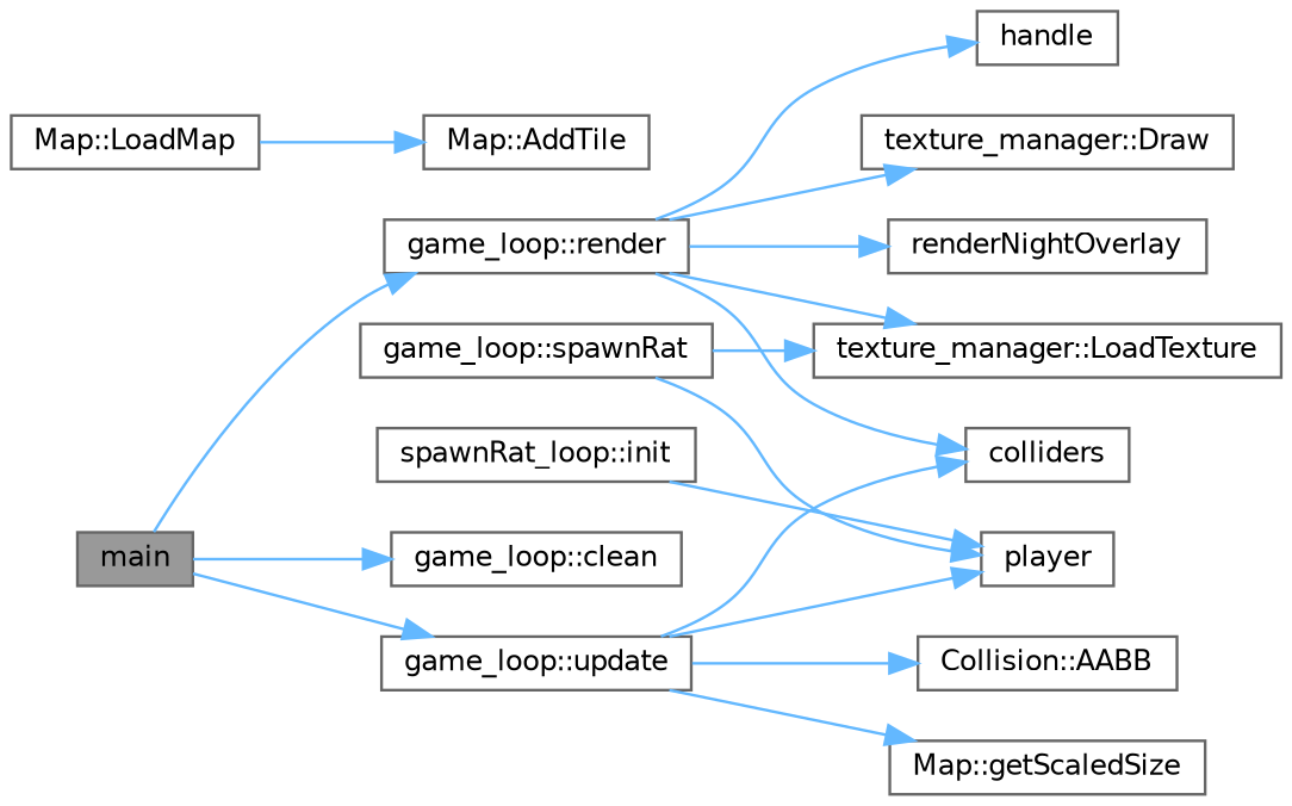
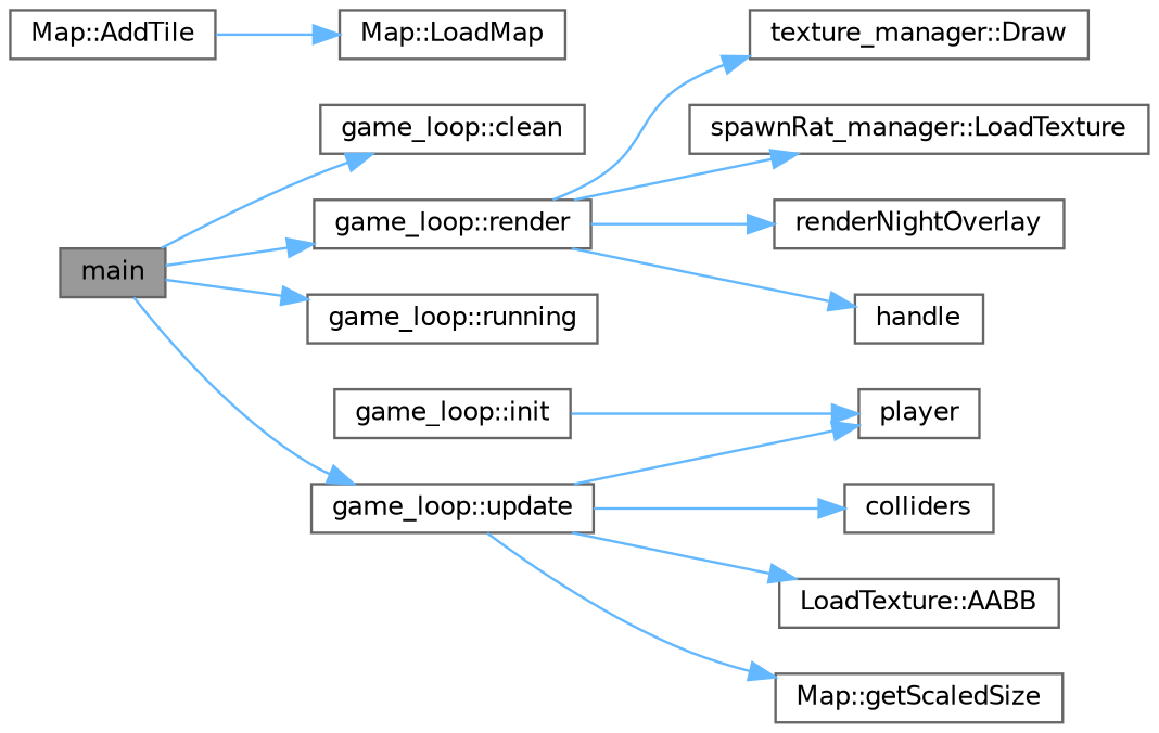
  digraph {
    rankdir=LR
    node [color=grey40 fillcolor=white fontname=Helvetica fontsize=10 shape=box style=filled]
    edge [color=steelblue1 fontname=Helvetica fontsize=10 labelfontname=Helvetica labelfontsize=10 style=solid]
    n1 [color=gray40 fillcolor=grey60 fontcolor=black height=0.2 label=main width=0.4]
    n2 [height=0.2 label="game_loop::clean" width=0.4]
    n3 [height=0.2 label="game_loop::render" width=0.4]
+   n4 [height=0.2 label="game_loop::running" width=0.4]
    n5 [height=0.2 label="game_loop::update" width=0.4]
-   n6 [height=0.2 label="spawnRat_loop::init" width=0.4]
+   n6 [height=0.2 label="game_loop::init" width=0.4]
    n7 [height=0.2 label=player width=0.4]
    n8 [height=0.2 label=colliders width=0.4]
    n9 [height=0.2 label="texture_manager::Draw" width=0.4]
-   n10 [height=0.2 label="texture_manager::LoadTexture" width=0.4]
+   n10 [height=0.2 label="spawnRat_manager::LoadTexture" width=0.4]
    n11 [height=0.2 label=renderNightOverlay width=0.4]
    n12 [height=0.2 label=handle width=0.4]
-   n13 [height=0.2 label="Collision::AABB" width=0.4]
+   n13 [height=0.2 label="LoadTexture::AABB" width=0.4]
    n14 [height=0.2 label="Map::getScaledSize" width=0.4]
    n15 [height=0.2 label="Map::LoadMap" width=0.4]
    n16 [height=0.2 label="Map::AddTile" width=0.4]
-   n17 [height=0.2 label="game_loop::spawnRat" width=0.4]
    n1 -> n2
    n1 -> n3
+   n1 -> n4
    n1 -> n5
-   n3 -> n8
    n3 -> n9
    n3 -> n10
    n3 -> n11
    n3 -> n12
    n5 -> n7
    n5 -> n8
    n5 -> n13
    n5 -> n14
    n6 -> n7
-   n15 -> n16
-   n17 -> n7
-   n17 -> n10
+   n16 -> n15
  }
